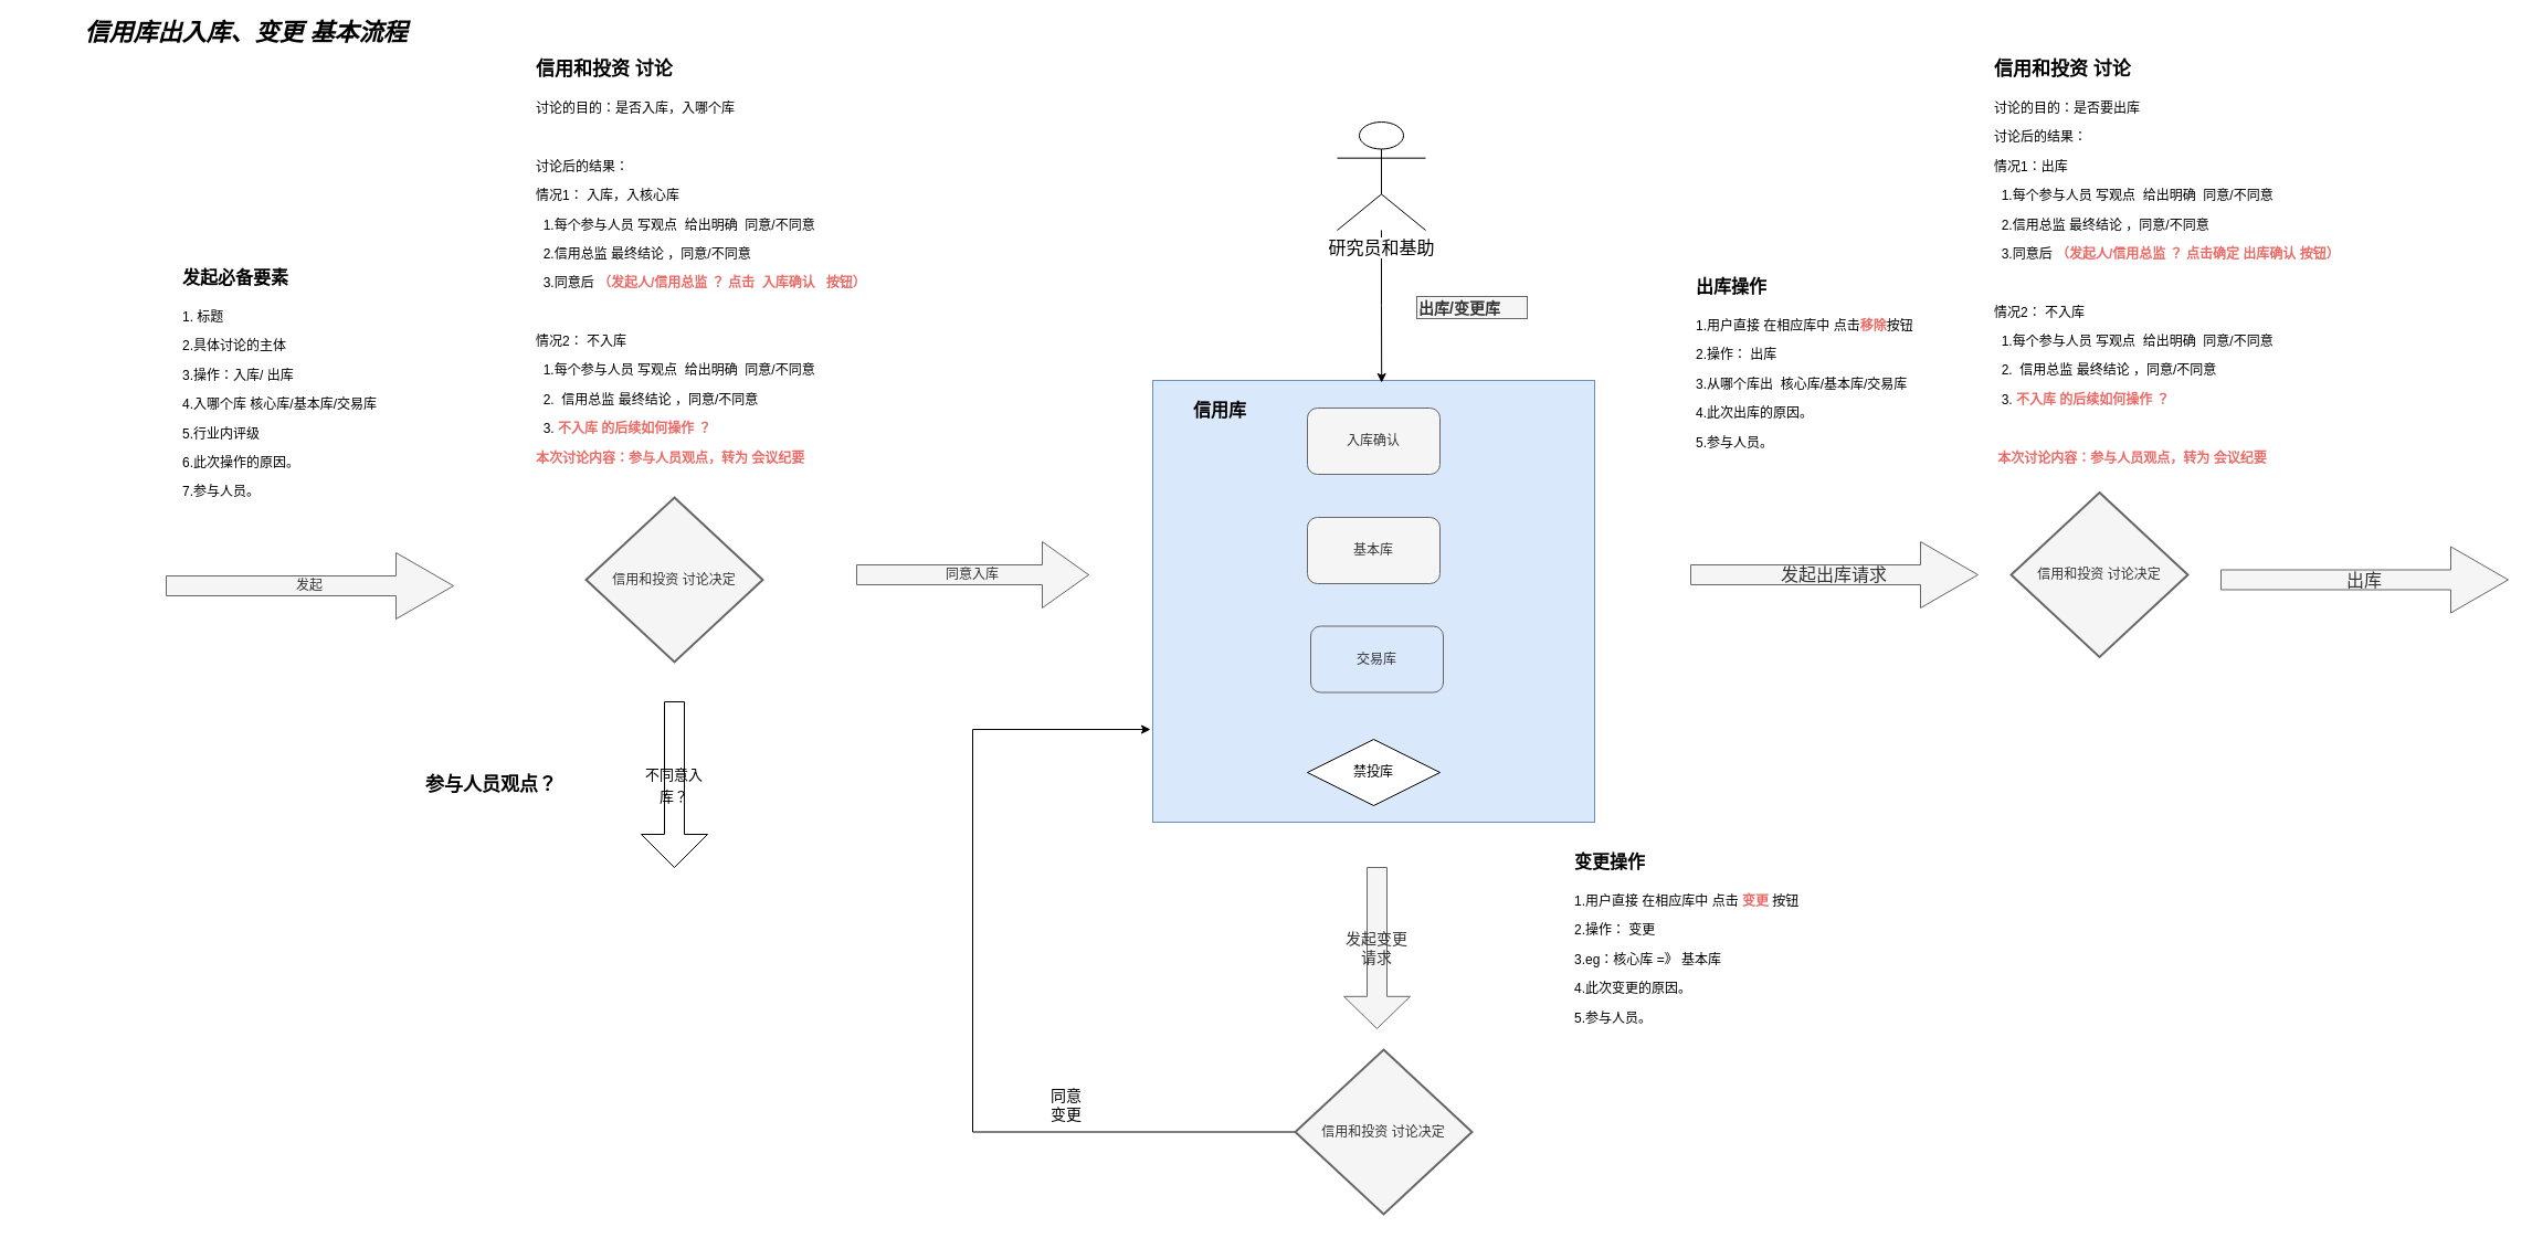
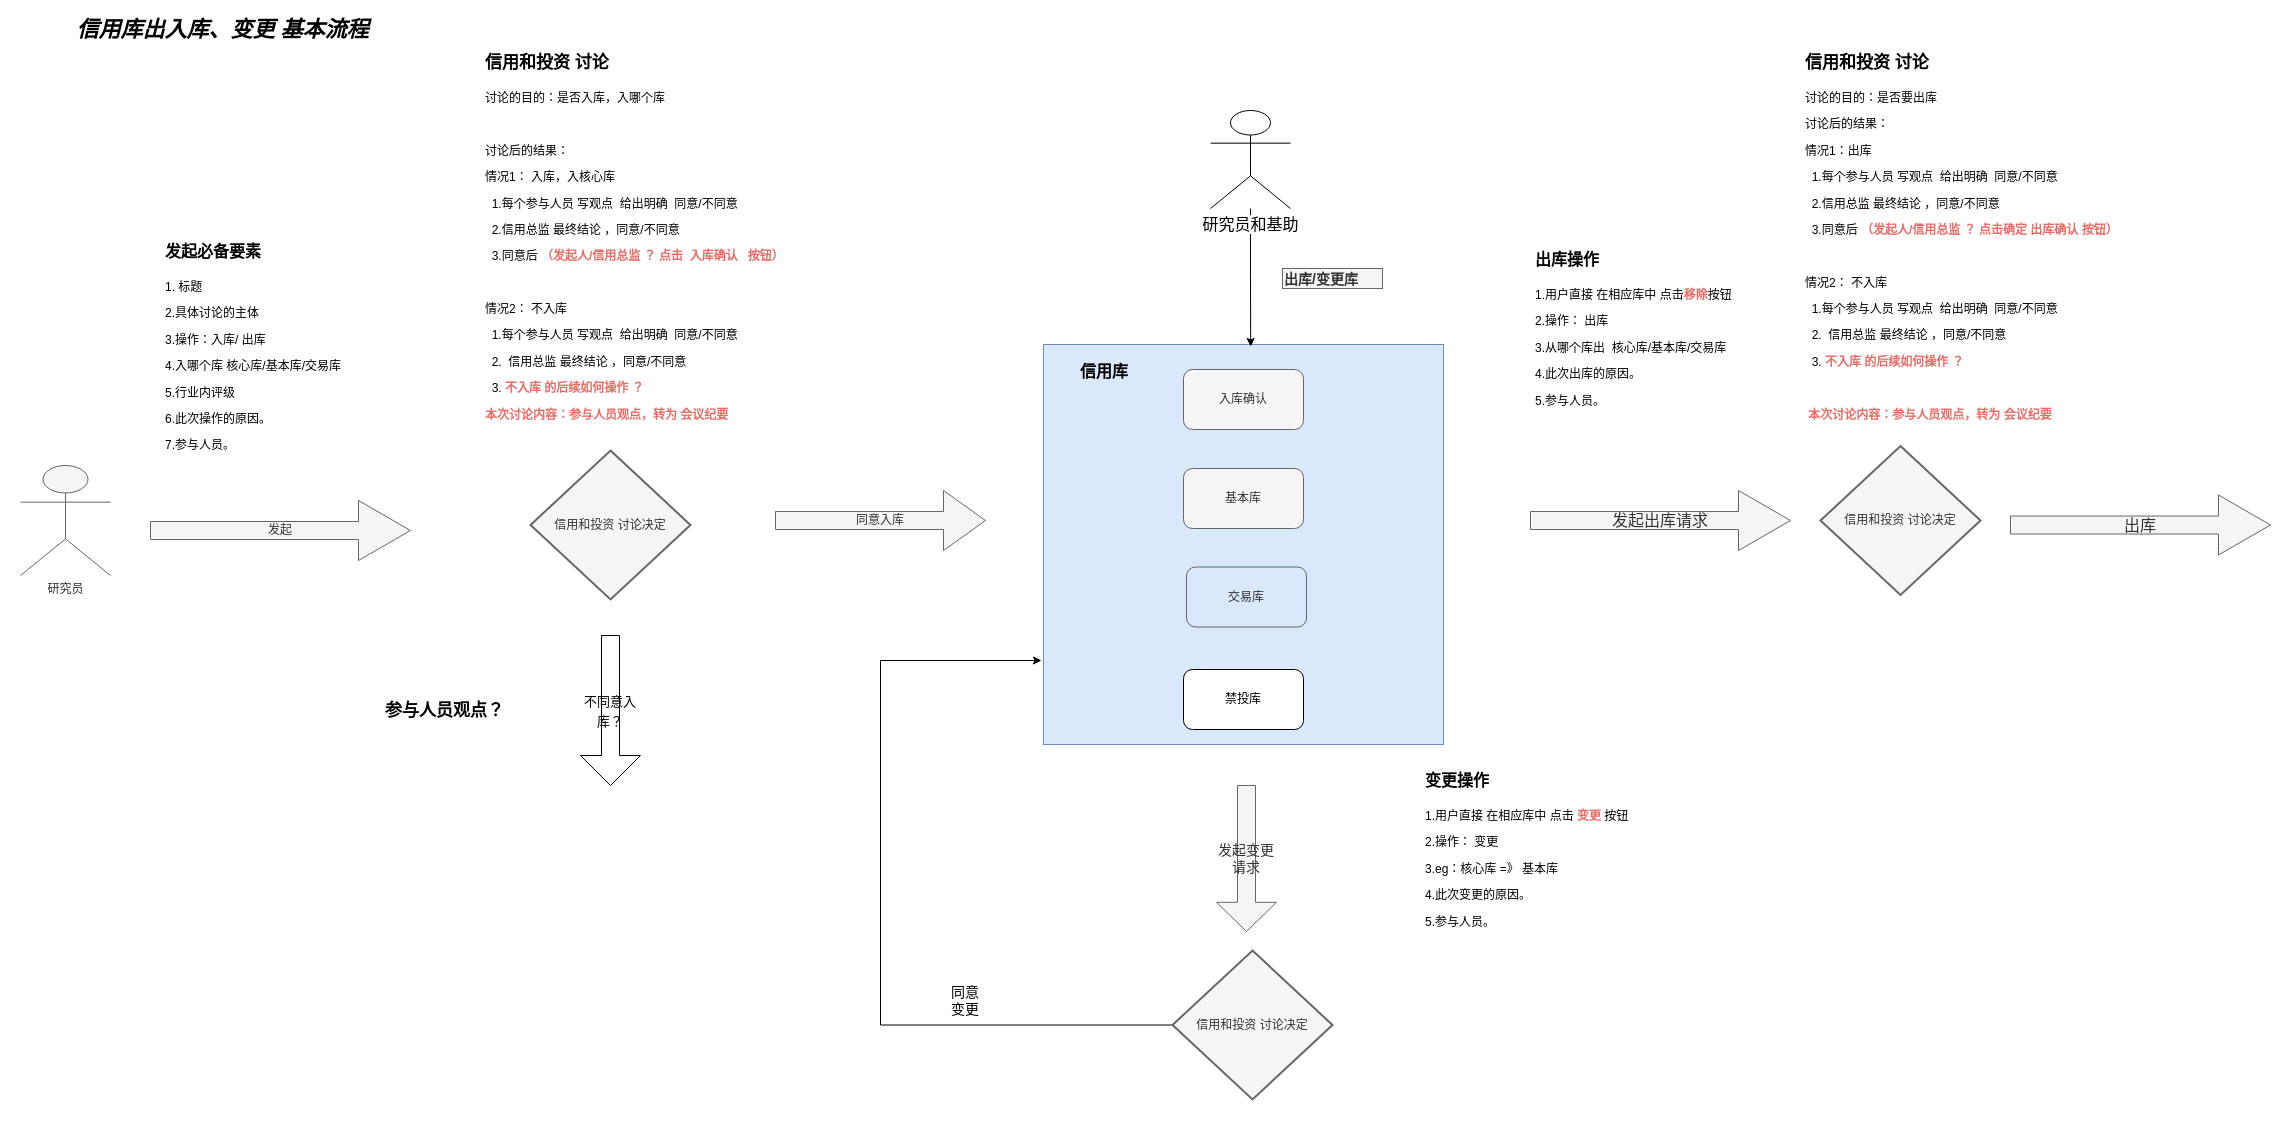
  <mxCell id="0" />
  <mxCell id="1" parent="0" />
  <mxCell id="2" value="&lt;div style=&quot;text-align: left&quot;&gt;&lt;/div&gt;" style="whiteSpace=wrap;html=1;aspect=fixed;fillColor=#dae8fc;strokeColor=#6c8ebf;" vertex="1" parent="1"><mxGeometry x="1043" y="344" width="400" height="400" as="geometry" /></mxCell>
  <mxCell id="3" value="入库确认" style="rounded=1;whiteSpace=wrap;html=1;fillColor=#f5f5f5;strokeColor=#666666;fontColor=#333333;" vertex="1" parent="1"><mxGeometry x="1183" y="369" width="120" height="60" as="geometry" /></mxCell>
  <mxCell id="4" value="基本库" style="rounded=1;whiteSpace=wrap;html=1;fillColor=#f5f5f5;strokeColor=#666666;fontColor=#333333;" vertex="1" parent="1"><mxGeometry x="1183" y="468" width="120" height="60" as="geometry" /></mxCell>
  <mxCell id="5" value="交易库" style="rounded=1;whiteSpace=wrap;html=1;fillColor=#dae8fc;strokeColor=#666666;fontColor=#333333;" vertex="1" parent="1"><mxGeometry x="1186" y="566.5" width="120" height="60" as="geometry" /></mxCell>
- <mxCell id="6" value="禁投库" style="rhombus;whiteSpace=wrap;html=1;" vertex="1" parent="1"><mxGeometry x="1183" y="669" width="120" height="60" as="geometry" /></mxCell>
+ <mxCell id="6" value="禁投库" style="rounded=1;whiteSpace=wrap;html=1;" vertex="1" parent="1"><mxGeometry x="1183" y="669" width="120" height="60" as="geometry" /></mxCell>
  <mxCell id="7" value="信用库" style="text;html=1;resizable=0;points=[];autosize=1;align=left;verticalAlign=top;spacingTop=-4;fontSize=16;fontStyle=1" vertex="1" parent="1"><mxGeometry x="1078" y="359" width="50" height="20" as="geometry" /></mxCell>
+ <mxCell id="8" value="研究员" style="shape=umlActor;verticalLabelPosition=bottom;labelBackgroundColor=#ffffff;verticalAlign=top;html=1;outlineConnect=0;fillColor=#f5f5f5;strokeColor=#666666;fontColor=#333333;" vertex="1" parent="1"><mxGeometry x="20" y="465" width="90" height="110" as="geometry" /></mxCell>
  <mxCell id="9" value="发起" style="shape=singleArrow;whiteSpace=wrap;html=1;fillColor=#f5f5f5;strokeColor=#666666;fontColor=#333333;" vertex="1" parent="1"><mxGeometry x="150" y="500" width="260" height="60" as="geometry" /></mxCell>
  <mxCell id="10" value="信用和投资 讨论决定" style="strokeWidth=2;html=1;shape=mxgraph.flowchart.decision;whiteSpace=wrap;fillColor=#f5f5f5;strokeColor=#666666;fontColor=#333333;" vertex="1" parent="1"><mxGeometry x="530" y="450" width="160" height="149" as="geometry" /></mxCell>
  <mxCell id="11" value="&lt;h1&gt;&lt;font style=&quot;font-size: 17px&quot;&gt;信用和投资 讨论&lt;/font&gt;&lt;/h1&gt;&lt;p&gt;讨论的目的：是否入库，入哪个库&lt;/p&gt;&lt;p&gt;&lt;br&gt;&lt;/p&gt;&lt;p&gt;讨论后的结果：&lt;/p&gt;&lt;p&gt;情况1： 入库，入核心库&lt;/p&gt;&lt;p&gt;&amp;nbsp; 1.每个参与人员 写观点&amp;nbsp; 给出明确&amp;nbsp; 同意/不同意&lt;/p&gt;&lt;p&gt;&amp;nbsp; 2.信用总监 最终结论 ，同意/不同意&lt;/p&gt;&lt;p&gt;&amp;nbsp; 3.同意后&lt;b&gt;&lt;font color=&quot;#ea6b66&quot;&gt; （发起人/信用总监 ？ 点击&amp;nbsp; 入库确认&amp;nbsp; &amp;nbsp;按钮）&lt;/font&gt;&lt;/b&gt;&lt;/p&gt;&lt;p&gt;&lt;b&gt;&lt;font color=&quot;#ea6b66&quot;&gt;&amp;nbsp;&amp;nbsp;&lt;/font&gt;&lt;/b&gt;&lt;/p&gt;&lt;p&gt;情况2： 不入库&lt;/p&gt;&lt;p&gt;&amp;nbsp; 1.每个参与人员 写观点&amp;nbsp; 给出明确&amp;nbsp; 同意/不同意&lt;/p&gt;&lt;p&gt;&amp;nbsp; 2.&amp;nbsp; 信用总监 最终结论 ，同意/不同意&lt;/p&gt;&lt;p&gt;&amp;nbsp; 3. &lt;b&gt;&lt;font color=&quot;#ea6b66&quot;&gt;不入库 的后续如何操作 ？&lt;/font&gt;&lt;/b&gt;&lt;/p&gt;&lt;p&gt;&lt;b&gt;&lt;font color=&quot;#ea6b66&quot;&gt;本次讨论内容：参与人员观点，转为 会议纪要&lt;/font&gt;&lt;/b&gt;&lt;b&gt;&lt;font color=&quot;#ea6b66&quot;&gt;&lt;br&gt;&lt;/font&gt;&lt;/b&gt;&lt;/p&gt;" style="text;html=1;strokeColor=none;fillColor=none;spacing=5;spacingTop=-20;whiteSpace=wrap;overflow=hidden;rounded=0;" vertex="1" parent="1"><mxGeometry x="480" y="40" width="340" height="389" as="geometry" /></mxCell>
  <mxCell id="12" value="&lt;h1&gt;&lt;font style=&quot;font-size: 16px&quot;&gt;发起必备要素&lt;/font&gt;&lt;/h1&gt;&lt;p&gt;1. 标题&lt;/p&gt;&lt;p&gt;2.具体讨论的主体&lt;/p&gt;&lt;p&gt;3.操作：入库/ 出库&lt;/p&gt;&lt;p&gt;4.入哪个库 核心库/基本库/交易库&lt;/p&gt;&lt;p&gt;5.行业内评级&lt;/p&gt;&lt;p&gt;6.此次操作的原因。&lt;/p&gt;&lt;p&gt;7.参与人员。&lt;/p&gt;&lt;p&gt;&lt;br&gt;&lt;/p&gt;" style="text;html=1;strokeColor=none;fillColor=none;spacing=5;spacingTop=-20;whiteSpace=wrap;overflow=hidden;rounded=0;" vertex="1" parent="1"><mxGeometry x="160" y="228.5" width="190" height="231" as="geometry" /></mxCell>
  <mxCell id="13" value="同意入库" style="shape=singleArrow;whiteSpace=wrap;html=1;fillColor=#f5f5f5;strokeColor=#666666;fontColor=#333333;" vertex="1" parent="1"><mxGeometry x="775" y="490" width="210" height="60" as="geometry" /></mxCell>
  <mxCell id="14" value="&lt;font style=&quot;font-size: 13px&quot;&gt;不同意入库？&lt;/font&gt;" style="shape=singleArrow;direction=south;whiteSpace=wrap;html=1;fillColor=none;gradientColor=#ffffff;fontSize=16;" vertex="1" parent="1"><mxGeometry x="580" y="635" width="60" height="150" as="geometry" /></mxCell>
  <mxCell id="15" value="&lt;h1&gt;&lt;font style=&quot;font-size: 17px&quot;&gt;参与人员观点？&lt;/font&gt;&lt;/h1&gt;" style="text;html=1;strokeColor=none;fillColor=none;spacing=5;spacingTop=-20;whiteSpace=wrap;overflow=hidden;rounded=0;fontSize=16;" vertex="1" parent="1"><mxGeometry x="380" y="675" width="180" height="70" as="geometry" /></mxCell>
  <mxCell id="16" value="出库" style="shape=singleArrow;whiteSpace=wrap;html=1;fillColor=#f5f5f5;fontSize=16;strokeColor=#666666;fontColor=#333333;" vertex="1" parent="1"><mxGeometry x="2010" y="494.5" width="260" height="60" as="geometry" /></mxCell>
  <mxCell id="17" style="edgeStyle=orthogonalEdgeStyle;rounded=0;orthogonalLoop=1;jettySize=auto;html=1;entryX=0.518;entryY=0.005;entryDx=0;entryDy=0;entryPerimeter=0;fontSize=16;" edge="1" parent="1" source="18" target="2"><mxGeometry relative="1" as="geometry" /></mxCell>
  <mxCell id="18" value="研究员和基助" style="shape=umlActor;verticalLabelPosition=bottom;labelBackgroundColor=#ffffff;verticalAlign=top;html=1;outlineConnect=0;fillColor=none;gradientColor=#ffffff;fontSize=16;" vertex="1" parent="1"><mxGeometry x="1210" y="110" width="80" height="98" as="geometry" /></mxCell>
  <mxCell id="19" value="出库/变更库" style="text;html=1;resizable=0;points=[];autosize=1;align=left;verticalAlign=top;spacingTop=-4;fontSize=14;fillColor=#f5f5f5;strokeColor=#666666;fontColor=#333333;fontStyle=1" vertex="1" parent="1"><mxGeometry x="1282" y="268" width="100" height="20" as="geometry" /></mxCell>
  <mxCell id="20" value="&lt;h1&gt;&lt;span style=&quot;font-size: 16px&quot;&gt;出库操作&lt;/span&gt;&lt;/h1&gt;&lt;p&gt;1.用户直接 在相应库中 点击&lt;font color=&quot;#ea6b66&quot;&gt;&lt;b&gt;移除&lt;/b&gt;&lt;/font&gt;按钮&lt;/p&gt;&lt;p&gt;2.操作： 出库&lt;/p&gt;&lt;p&gt;3.从哪个库出&amp;nbsp; 核心库/基本库/交易库&lt;/p&gt;&lt;p&gt;4.此次出库的原因。&lt;/p&gt;&lt;p&gt;5.参与人员。&lt;/p&gt;&lt;p&gt;&lt;br&gt;&lt;/p&gt;" style="text;html=1;strokeColor=none;fillColor=none;spacing=5;spacingTop=-20;whiteSpace=wrap;overflow=hidden;rounded=0;" vertex="1" parent="1"><mxGeometry x="1530" y="237" width="220" height="192" as="geometry" /></mxCell>
  <mxCell id="21" value="信用和投资 讨论决定" style="strokeWidth=2;html=1;shape=mxgraph.flowchart.decision;whiteSpace=wrap;fillColor=#f5f5f5;strokeColor=#666666;fontColor=#333333;" vertex="1" parent="1"><mxGeometry x="1820" y="445.5" width="160" height="149" as="geometry" /></mxCell>
  <mxCell id="22" value="&lt;h1&gt;&lt;font style=&quot;font-size: 17px&quot;&gt;信用和投资 讨论&lt;/font&gt;&lt;/h1&gt;&lt;p&gt;讨论的目的：是否要出库&lt;/p&gt;&lt;p&gt;讨论后的结果：&lt;/p&gt;&lt;p&gt;情况1：出库&lt;/p&gt;&lt;p&gt;&amp;nbsp; 1.每个参与人员 写观点&amp;nbsp; 给出明确&amp;nbsp; 同意/不同意&lt;/p&gt;&lt;p&gt;&amp;nbsp; 2.信用总监 最终结论 ，同意/不同意&lt;/p&gt;&lt;p&gt;&amp;nbsp; 3.同意后&lt;b&gt;&lt;font color=&quot;#ea6b66&quot;&gt; （发起人/信用总监 ？ 点击确定 出库确认 按钮）&lt;/font&gt;&lt;/b&gt;&lt;/p&gt;&lt;p&gt;&lt;b&gt;&lt;font color=&quot;#ea6b66&quot;&gt;&amp;nbsp;&lt;/font&gt;&lt;/b&gt;&lt;/p&gt;&lt;p&gt;情况2： 不入库&lt;/p&gt;&lt;p&gt;&amp;nbsp; 1.每个参与人员 写观点&amp;nbsp; 给出明确&amp;nbsp; 同意/不同意&lt;/p&gt;&lt;p&gt;&amp;nbsp; 2.&amp;nbsp; 信用总监 最终结论 ，同意/不同意&lt;/p&gt;&lt;p&gt;&amp;nbsp; 3. &lt;b&gt;&lt;font color=&quot;#ea6b66&quot;&gt;不入库 的后续如何操作 ？&lt;/font&gt;&lt;/b&gt;&lt;/p&gt;&lt;p&gt;&lt;b&gt;&lt;font color=&quot;#ea6b66&quot;&gt;&lt;br&gt;&lt;/font&gt;&lt;/b&gt;&lt;/p&gt;&lt;p&gt;&lt;b&gt;&lt;font color=&quot;#ea6b66&quot;&gt;&amp;nbsp;本次讨论内容：参与人员观点，转为 会议纪要&lt;/font&gt;&lt;/b&gt;&lt;b&gt;&lt;font color=&quot;#ea6b66&quot;&gt;&lt;br&gt;&lt;/font&gt;&lt;/b&gt;&lt;/p&gt;&lt;p&gt;&lt;b&gt;&lt;font color=&quot;#ea6b66&quot;&gt;&lt;br&gt;&lt;/font&gt;&lt;/b&gt;&lt;/p&gt;" style="text;html=1;strokeColor=none;fillColor=none;spacing=5;spacingTop=-20;whiteSpace=wrap;overflow=hidden;rounded=0;" vertex="1" parent="1"><mxGeometry x="1800" y="40" width="340" height="393" as="geometry" /></mxCell>
  <mxCell id="23" style="edgeStyle=orthogonalEdgeStyle;rounded=0;orthogonalLoop=1;jettySize=auto;html=1;exitX=0;exitY=0.5;exitDx=0;exitDy=0;exitPerimeter=0;fontSize=14;" edge="1" parent="1" source="24"><mxGeometry relative="1" as="geometry"><mxPoint x="1041" y="660" as="targetPoint" /><Array as="points"><mxPoint x="880" y="1025" /><mxPoint x="880" y="660" /><mxPoint x="1041" y="660" /></Array></mxGeometry></mxCell>
  <mxCell id="24" value="信用和投资 讨论决定" style="strokeWidth=2;html=1;shape=mxgraph.flowchart.decision;whiteSpace=wrap;fillColor=#f5f5f5;strokeColor=#666666;fontColor=#333333;" vertex="1" parent="1"><mxGeometry x="1172" y="950" width="160" height="149" as="geometry" /></mxCell>
  <mxCell id="25" value="发起变更请求" style="shape=singleArrow;direction=south;whiteSpace=wrap;html=1;fillColor=#f5f5f5;fontSize=14;strokeColor=#666666;fontColor=#333333;" vertex="1" parent="1"><mxGeometry x="1216" y="785" width="60" height="146" as="geometry" /></mxCell>
  <mxCell id="26" value="&lt;h1&gt;&lt;span style=&quot;font-size: 16px&quot;&gt;变更操作&lt;/span&gt;&lt;/h1&gt;&lt;p&gt;1.用户直接 在相应库中 点击&amp;nbsp;&lt;font color=&quot;#ea6b66&quot;&gt;&lt;b&gt;变更&amp;nbsp;&lt;/b&gt;&lt;/font&gt;按钮&lt;/p&gt;&lt;p&gt;2.操作： 变更&lt;/p&gt;&lt;p&gt;3.eg：核心库 =》 基本库&lt;/p&gt;&lt;p&gt;4.此次变更的原因。&lt;/p&gt;&lt;p&gt;5.参与人员。&lt;/p&gt;&lt;p&gt;&lt;br&gt;&lt;/p&gt;" style="text;html=1;strokeColor=none;fillColor=none;spacing=5;spacingTop=-20;whiteSpace=wrap;overflow=hidden;rounded=0;" vertex="1" parent="1"><mxGeometry x="1420" y="758" width="220" height="192" as="geometry" /></mxCell>
  <mxCell id="27" value="发起出库请求" style="shape=singleArrow;whiteSpace=wrap;html=1;fillColor=#f5f5f5;fontSize=16;strokeColor=#666666;fontColor=#333333;" vertex="1" parent="1"><mxGeometry x="1530" y="490" width="260" height="60" as="geometry" /></mxCell>
  <mxCell id="28" value="同意变更" style="text;html=1;strokeColor=none;fillColor=none;align=center;verticalAlign=middle;whiteSpace=wrap;rounded=0;fontSize=14;" vertex="1" parent="1"><mxGeometry x="945" y="990" width="40" height="20" as="geometry" /></mxCell>
  <mxCell id="29" value="信用库出入库、变更 基本流程" style="text;html=1;align=center;verticalAlign=middle;whiteSpace=wrap;rounded=0;fontSize=22;fontStyle=3" vertex="1" parent="1"><mxGeometry x="20" y="20" width="405" height="20" as="geometry" /></mxCell>
